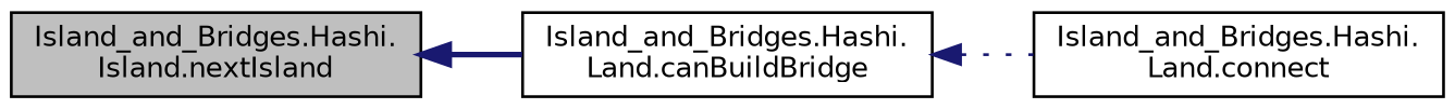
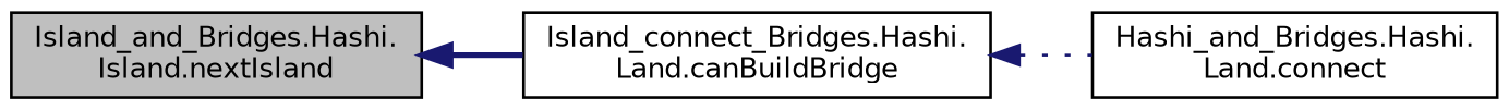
  digraph {
    rankdir=LR
    node [color=black fillcolor=white fontname=Helvetica fontsize=10 shape=record style=filled]
    edge [color=midnightblue dir=back fontname=Helvetica fontsize=10 labelfontname=Helvetica labelfontsize=10]
    n1 [fillcolor=grey75 fontcolor=black height=0.2 label="Island_and_Bridges.Hashi.\lIsland.nextIsland" width=0.4]
-   n2 [height=0.2 label="Island_and_Bridges.Hashi.\lLand.canBuildBridge" width=0.4]
-   n3 [height=0.2 label="Island_and_Bridges.Hashi.\lLand.connect" width=0.4]
+   n2 [height=0.2 label="Island_connect_Bridges.Hashi.\lLand.canBuildBridge" width=0.4]
+   n3 [height=0.2 label="Hashi_and_Bridges.Hashi.\lLand.connect" width=0.4]
    n1 -> n2 [style=bold]
    n2 -> n3 [style=dotted]
  }
